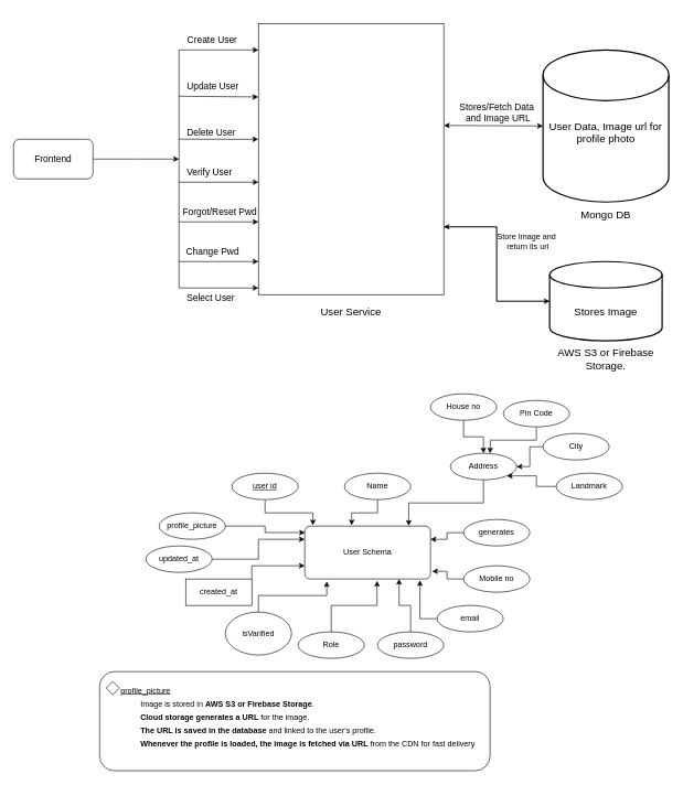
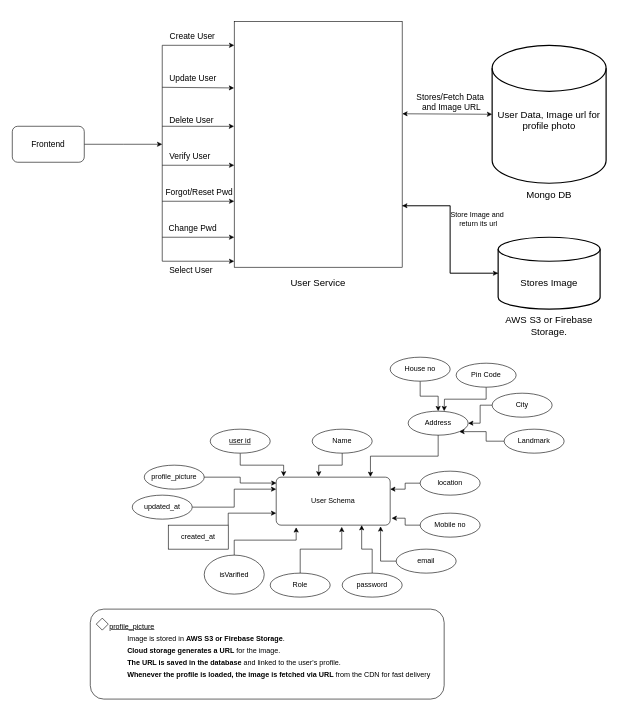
  <mxCell id="0" />
  <mxCell id="1" parent="0" />
  <mxCell id="2" value="&lt;div&gt;&lt;br&gt;&lt;/div&gt;&lt;div&gt;&lt;br&gt;&lt;/div&gt;&lt;div&gt;&lt;br&gt;&lt;/div&gt;&lt;div&gt;&lt;br&gt;&lt;/div&gt;&lt;div&gt;&lt;br&gt;&lt;/div&gt;&lt;div&gt;&lt;br&gt;&lt;/div&gt;&lt;div&gt;&lt;br&gt;&lt;/div&gt;&lt;div&gt;&lt;br&gt;&lt;/div&gt;&lt;div&gt;&lt;br&gt;&lt;/div&gt;&lt;div&gt;&lt;br&gt;&lt;/div&gt;&lt;div&gt;&lt;br&gt;&lt;/div&gt;&lt;div&gt;&lt;br&gt;&lt;/div&gt;&lt;div&gt;&lt;br&gt;&lt;/div&gt;&lt;div&gt;&lt;br&gt;&lt;/div&gt;&lt;div&gt;&lt;br&gt;&lt;/div&gt;&lt;div&gt;&lt;br&gt;&lt;/div&gt;&lt;div&gt;&lt;br&gt;&lt;/div&gt;&lt;div&gt;&lt;br&gt;&lt;/div&gt;&lt;div&gt;&lt;br&gt;&lt;/div&gt;&lt;div&gt;&lt;br&gt;&lt;/div&gt;&lt;div&gt;&lt;br&gt;&lt;/div&gt;&lt;div&gt;&lt;br&gt;&lt;/div&gt;&lt;div&gt;&lt;br&gt;&lt;/div&gt;&lt;div&gt;&lt;br&gt;&lt;/div&gt;&lt;div&gt;&lt;br&gt;&lt;/div&gt;&lt;div&gt;&lt;br&gt;&lt;/div&gt;&lt;div&gt;&lt;br&gt;&lt;/div&gt;&lt;div&gt;&lt;br&gt;&lt;/div&gt;&lt;div&gt;&lt;br&gt;&lt;/div&gt;&lt;div&gt;&lt;br&gt;&lt;/div&gt;&lt;div&gt;&lt;br&gt;&lt;/div&gt;&lt;div&gt;&lt;br&gt;&lt;/div&gt;&lt;div&gt;&lt;font size=&quot;3&quot;&gt;User Service&lt;/font&gt;&lt;/div&gt;" style="rounded=0;whiteSpace=wrap;html=1;" vertex="1" parent="1"><mxGeometry x="390" y="20" width="280" height="410" as="geometry" /></mxCell>
  <mxCell id="3" value="&lt;div&gt;&lt;font size=&quot;3&quot;&gt;&lt;br&gt;&lt;/font&gt;&lt;/div&gt;&lt;font size=&quot;3&quot;&gt;&lt;div&gt;&lt;font size=&quot;3&quot;&gt;&lt;br&gt;&lt;/font&gt;&lt;/div&gt;&lt;div&gt;&lt;font size=&quot;3&quot;&gt;&lt;br&gt;&lt;/font&gt;&lt;/div&gt;&lt;div&gt;&lt;font size=&quot;3&quot;&gt;&lt;br&gt;&lt;/font&gt;&lt;/div&gt;&lt;div&gt;&lt;font size=&quot;3&quot;&gt;&lt;br&gt;&lt;/font&gt;&lt;/div&gt;&lt;div&gt;&lt;font size=&quot;3&quot;&gt;&lt;br&gt;&lt;/font&gt;&lt;/div&gt;&lt;div&gt;&lt;br&gt;&lt;/div&gt;&lt;div&gt;User Data,&amp;nbsp;&lt;span style=&quot;background-color: transparent; color: light-dark(rgb(0, 0, 0), rgb(255, 255, 255));&quot;&gt;Image url for profile photo&lt;/span&gt;&lt;/div&gt;&lt;div&gt;&lt;font size=&quot;3&quot;&gt;&lt;br&gt;&lt;/font&gt;&lt;/div&gt;&lt;div&gt;&lt;font size=&quot;3&quot;&gt;&lt;br&gt;&lt;/font&gt;&lt;/div&gt;&lt;div&gt;&lt;font size=&quot;3&quot;&gt;&lt;br&gt;&lt;/font&gt;&lt;/div&gt;&lt;div&gt;&lt;font size=&quot;3&quot;&gt;&lt;br&gt;&lt;/font&gt;&lt;/div&gt;&lt;div&gt;&lt;font size=&quot;3&quot;&gt;&lt;br&gt;&lt;/font&gt;&lt;/div&gt;&lt;div&gt;&lt;span style=&quot;background-color: transparent; color: light-dark(rgb(0, 0, 0), rgb(255, 255, 255));&quot;&gt;Mongo DB&lt;/span&gt;&lt;/div&gt;&lt;/font&gt;" style="strokeWidth=2;html=1;shape=mxgraph.flowchart.database;whiteSpace=wrap;" vertex="1" parent="1"><mxGeometry x="820" y="60" width="190" height="230" as="geometry" /></mxCell>
  <mxCell id="4" value="" style="endArrow=classic;startArrow=classic;html=1;rounded=0;entryX=0;entryY=0.5;entryDx=0;entryDy=0;entryPerimeter=0;exitX=1.001;exitY=0.376;exitDx=0;exitDy=0;exitPerimeter=0;" edge="1" parent="1" source="2" target="3"><mxGeometry width="50" height="50" relative="1" as="geometry"><mxPoint x="623" y="175" as="sourcePoint" /><mxPoint x="790" y="350" as="targetPoint" /></mxGeometry></mxCell>
  <mxCell id="5" value="User Schema" style="rounded=1;arcSize=10;whiteSpace=wrap;html=1;align=center;" vertex="1" parent="1"><mxGeometry x="460" y="780" width="190" height="80" as="geometry" /></mxCell>
  <mxCell id="6" style="edgeStyle=orthogonalEdgeStyle;rounded=0;orthogonalLoop=1;jettySize=auto;html=1;exitX=0.5;exitY=1;exitDx=0;exitDy=0;entryX=0.065;entryY=-0.015;entryDx=0;entryDy=0;entryPerimeter=0;" edge="1" parent="1" source="7" target="5"><mxGeometry relative="1" as="geometry" /></mxCell>
  <mxCell id="7" value="&lt;u&gt;user id&lt;/u&gt;" style="ellipse;whiteSpace=wrap;html=1;align=center;" vertex="1" parent="1"><mxGeometry x="350" y="700" width="100" height="40" as="geometry" /></mxCell>
  <mxCell id="8" value="Name" style="ellipse;whiteSpace=wrap;html=1;align=center;" vertex="1" parent="1"><mxGeometry x="520" y="700" width="100" height="40" as="geometry" /></mxCell>
  <mxCell id="9" style="edgeStyle=orthogonalEdgeStyle;rounded=0;orthogonalLoop=1;jettySize=auto;html=1;exitX=0.5;exitY=1;exitDx=0;exitDy=0;entryX=0.373;entryY=-0.015;entryDx=0;entryDy=0;entryPerimeter=0;" edge="1" parent="1" source="8" target="5"><mxGeometry relative="1" as="geometry" /></mxCell>
  <mxCell id="10" value="Address" style="ellipse;whiteSpace=wrap;html=1;align=center;" vertex="1" parent="1"><mxGeometry x="680" y="670" width="100" height="40" as="geometry" /></mxCell>
  <mxCell id="11" value="Mobile no" style="ellipse;whiteSpace=wrap;html=1;align=center;" vertex="1" parent="1"><mxGeometry x="700" y="840" width="100" height="40" as="geometry" /></mxCell>
  <mxCell id="12" style="edgeStyle=orthogonalEdgeStyle;rounded=0;orthogonalLoop=1;jettySize=auto;html=1;exitX=0;exitY=0.5;exitDx=0;exitDy=0;entryX=1;entryY=0.25;entryDx=0;entryDy=0;" edge="1" parent="1" source="13" target="5"><mxGeometry relative="1" as="geometry" /></mxCell>
- <mxCell id="13" value="generates" style="ellipse;whiteSpace=wrap;html=1;align=center;" vertex="1" parent="1"><mxGeometry x="700" y="770" width="100" height="40" as="geometry" /></mxCell>
+ <mxCell id="13" value="location" style="ellipse;whiteSpace=wrap;html=1;align=center;" vertex="1" parent="1"><mxGeometry x="700" y="770" width="100" height="40" as="geometry" /></mxCell>
  <mxCell id="14" style="edgeStyle=orthogonalEdgeStyle;rounded=0;orthogonalLoop=1;jettySize=auto;html=1;exitX=0.5;exitY=1;exitDx=0;exitDy=0;entryX=0.5;entryY=0;entryDx=0;entryDy=0;" edge="1" parent="1" source="15" target="10"><mxGeometry relative="1" as="geometry" /></mxCell>
  <mxCell id="15" value="House no" style="ellipse;whiteSpace=wrap;html=1;align=center;" vertex="1" parent="1"><mxGeometry x="650" y="580" width="100" height="40" as="geometry" /></mxCell>
  <mxCell id="16" style="edgeStyle=orthogonalEdgeStyle;rounded=0;orthogonalLoop=1;jettySize=auto;html=1;exitX=0.5;exitY=1;exitDx=0;exitDy=0;" edge="1" parent="1" source="17"><mxGeometry relative="1" as="geometry"><mxPoint x="740" y="670" as="targetPoint" /></mxGeometry></mxCell>
  <mxCell id="17" value="Pin Code" style="ellipse;whiteSpace=wrap;html=1;align=center;" vertex="1" parent="1"><mxGeometry x="760" y="590" width="100" height="40" as="geometry" /></mxCell>
  <mxCell id="18" style="edgeStyle=orthogonalEdgeStyle;rounded=0;orthogonalLoop=1;jettySize=auto;html=1;exitX=0;exitY=0.5;exitDx=0;exitDy=0;entryX=1;entryY=0.5;entryDx=0;entryDy=0;" edge="1" parent="1" source="19" target="10"><mxGeometry relative="1" as="geometry" /></mxCell>
  <mxCell id="19" value="City" style="ellipse;whiteSpace=wrap;html=1;align=center;" vertex="1" parent="1"><mxGeometry x="820" y="640" width="100" height="40" as="geometry" /></mxCell>
  <mxCell id="20" style="edgeStyle=orthogonalEdgeStyle;rounded=0;orthogonalLoop=1;jettySize=auto;html=1;exitX=0;exitY=0.5;exitDx=0;exitDy=0;entryX=1;entryY=1;entryDx=0;entryDy=0;" edge="1" parent="1" source="21" target="10"><mxGeometry relative="1" as="geometry" /></mxCell>
  <mxCell id="21" value="Landm&lt;span style=&quot;background-color: transparent; color: light-dark(rgb(0, 0, 0), rgb(255, 255, 255));&quot;&gt;ark&lt;/span&gt;" style="ellipse;whiteSpace=wrap;html=1;align=center;" vertex="1" parent="1"><mxGeometry x="840" y="700" width="100" height="40" as="geometry" /></mxCell>
  <mxCell id="22" style="edgeStyle=orthogonalEdgeStyle;rounded=0;orthogonalLoop=1;jettySize=auto;html=1;exitX=0.5;exitY=1;exitDx=0;exitDy=0;entryX=0.827;entryY=-0.005;entryDx=0;entryDy=0;entryPerimeter=0;" edge="1" parent="1" source="10" target="5"><mxGeometry relative="1" as="geometry" /></mxCell>
  <mxCell id="23" style="edgeStyle=orthogonalEdgeStyle;rounded=0;orthogonalLoop=1;jettySize=auto;html=1;exitX=0;exitY=0.5;exitDx=0;exitDy=0;entryX=1.013;entryY=0.855;entryDx=0;entryDy=0;entryPerimeter=0;" edge="1" parent="1" source="11" target="5"><mxGeometry relative="1" as="geometry" /></mxCell>
  <mxCell id="24" value="email" style="ellipse;whiteSpace=wrap;html=1;align=center;" vertex="1" parent="1"><mxGeometry x="660" y="900" width="100" height="40" as="geometry" /></mxCell>
  <mxCell id="25" style="edgeStyle=orthogonalEdgeStyle;rounded=0;orthogonalLoop=1;jettySize=auto;html=1;exitX=0.5;exitY=0;exitDx=0;exitDy=0;entryX=0.75;entryY=1;entryDx=0;entryDy=0;" edge="1" parent="1" source="26" target="5"><mxGeometry relative="1" as="geometry" /></mxCell>
  <mxCell id="26" value="password" style="ellipse;whiteSpace=wrap;html=1;align=center;" vertex="1" parent="1"><mxGeometry x="570" y="940" width="100" height="40" as="geometry" /></mxCell>
  <mxCell id="27" value="Role" style="ellipse;whiteSpace=wrap;html=1;align=center;" vertex="1" parent="1"><mxGeometry x="450" y="940" width="100" height="40" as="geometry" /></mxCell>
  <mxCell id="28" value="isVarified" style="ellipse;whiteSpace=wrap;html=1;align=center;" vertex="1" parent="1"><mxGeometry x="340" y="910" width="100" height="65" as="geometry" /></mxCell>
  <mxCell id="29" style="edgeStyle=orthogonalEdgeStyle;rounded=0;orthogonalLoop=1;jettySize=auto;html=1;exitX=1;exitY=0;exitDx=0;exitDy=0;entryX=0;entryY=0.75;entryDx=0;entryDy=0;" edge="1" parent="1" source="30" target="5"><mxGeometry relative="1" as="geometry" /></mxCell>
  <mxCell id="30" value="created_at" style="whiteSpace=wrap;html=1;align=center;rounded=0;" vertex="1" parent="1"><mxGeometry x="280" y="860" width="100" height="40" as="geometry" /></mxCell>
  <mxCell id="31" style="edgeStyle=orthogonalEdgeStyle;rounded=0;orthogonalLoop=1;jettySize=auto;html=1;exitX=1;exitY=0.5;exitDx=0;exitDy=0;entryX=0;entryY=0.25;entryDx=0;entryDy=0;" edge="1" parent="1" source="32" target="5"><mxGeometry relative="1" as="geometry" /></mxCell>
  <mxCell id="32" value="updated_at" style="ellipse;whiteSpace=wrap;html=1;align=center;" vertex="1" parent="1"><mxGeometry x="220" y="810" width="100" height="40" as="geometry" /></mxCell>
  <mxCell id="33" style="edgeStyle=orthogonalEdgeStyle;rounded=0;orthogonalLoop=1;jettySize=auto;html=1;exitX=0;exitY=0.5;exitDx=0;exitDy=0;entryX=0.916;entryY=1.025;entryDx=0;entryDy=0;entryPerimeter=0;" edge="1" parent="1" source="24" target="5"><mxGeometry relative="1" as="geometry" /></mxCell>
  <mxCell id="34" style="edgeStyle=orthogonalEdgeStyle;rounded=0;orthogonalLoop=1;jettySize=auto;html=1;exitX=0.5;exitY=0;exitDx=0;exitDy=0;entryX=0.575;entryY=1.035;entryDx=0;entryDy=0;entryPerimeter=0;" edge="1" parent="1" source="27" target="5"><mxGeometry relative="1" as="geometry" /></mxCell>
  <mxCell id="35" style="edgeStyle=orthogonalEdgeStyle;rounded=0;orthogonalLoop=1;jettySize=auto;html=1;exitX=0.5;exitY=0;exitDx=0;exitDy=0;entryX=0.175;entryY=1.045;entryDx=0;entryDy=0;entryPerimeter=0;" edge="1" parent="1" source="28" target="5"><mxGeometry relative="1" as="geometry" /></mxCell>
  <mxCell id="36" style="edgeStyle=orthogonalEdgeStyle;rounded=0;orthogonalLoop=1;jettySize=auto;html=1;exitX=1;exitY=0.5;exitDx=0;exitDy=0;" edge="1" parent="1" source="37"><mxGeometry relative="1" as="geometry"><mxPoint x="270" y="225" as="targetPoint" /></mxGeometry></mxCell>
  <mxCell id="37" value="&lt;font style=&quot;font-size: 14px;&quot;&gt;Frontend&lt;/font&gt;" style="rounded=1;whiteSpace=wrap;html=1;" vertex="1" parent="1"><mxGeometry x="20" y="195" width="120" height="60" as="geometry" /></mxCell>
  <mxCell id="38" value="" style="endArrow=none;html=1;rounded=0;" edge="1" parent="1"><mxGeometry width="50" height="50" relative="1" as="geometry"><mxPoint x="270" y="420" as="sourcePoint" /><mxPoint x="270" y="60" as="targetPoint" /></mxGeometry></mxCell>
  <mxCell id="39" value="" style="endArrow=classic;html=1;rounded=0;" edge="1" parent="1"><mxGeometry width="50" height="50" relative="1" as="geometry"><mxPoint x="270" y="60" as="sourcePoint" /><mxPoint x="390" y="60" as="targetPoint" /></mxGeometry></mxCell>
  <mxCell id="40" value="&lt;font style=&quot;font-size: 14px;&quot;&gt;Create User&lt;/font&gt;" style="text;html=1;align=center;verticalAlign=middle;resizable=0;points=[];autosize=1;strokeColor=none;fillColor=none;" vertex="1" parent="1"><mxGeometry x="270" y="30" width="100" height="30" as="geometry" /></mxCell>
  <mxCell id="41" value="" style="endArrow=classic;html=1;rounded=0;entryX=-0.001;entryY=0.271;entryDx=0;entryDy=0;entryPerimeter=0;" edge="1" parent="1" target="2"><mxGeometry width="50" height="50" relative="1" as="geometry"><mxPoint x="270" y="130" as="sourcePoint" /><mxPoint x="380" y="130" as="targetPoint" /></mxGeometry></mxCell>
  <mxCell id="42" value="&lt;span style=&quot;color: rgb(0, 0, 0); font-family: Helvetica; font-size: 14px; font-style: normal; font-variant-ligatures: normal; font-variant-caps: normal; font-weight: 400; letter-spacing: normal; orphans: 2; text-align: center; text-indent: 0px; text-transform: none; widows: 2; word-spacing: 0px; -webkit-text-stroke-width: 0px; white-space: nowrap; background-color: rgb(255, 255, 255); text-decoration-thickness: initial; text-decoration-style: initial; text-decoration-color: initial; float: none; display: inline !important;&quot;&gt;Update User&lt;/span&gt;" style="text;whiteSpace=wrap;html=1;" vertex="1" parent="1"><mxGeometry x="280" y="100" width="110" height="40" as="geometry" /></mxCell>
  <mxCell id="43" value="&lt;div style=&quot;text-align: center;&quot;&gt;&lt;span style=&quot;background-color: transparent; color: light-dark(rgb(0, 0, 0), rgb(255, 255, 255)); font-size: 14px; text-wrap-mode: nowrap;&quot;&gt;Delete User&lt;/span&gt;&lt;/div&gt;" style="text;whiteSpace=wrap;html=1;" vertex="1" parent="1"><mxGeometry x="280" y="170" width="110" height="40" as="geometry" /></mxCell>
  <mxCell id="44" value="" style="endArrow=classic;html=1;rounded=0;entryX=-0.001;entryY=0.427;entryDx=0;entryDy=0;entryPerimeter=0;" edge="1" parent="1" target="2"><mxGeometry width="50" height="50" relative="1" as="geometry"><mxPoint x="270" y="195" as="sourcePoint" /><mxPoint x="380" y="195" as="targetPoint" /></mxGeometry></mxCell>
  <mxCell id="45" value="&lt;div style=&quot;text-align: center;&quot;&gt;&lt;span style=&quot;background-color: transparent; color: light-dark(rgb(0, 0, 0), rgb(255, 255, 255)); font-size: 14px; text-wrap-mode: nowrap;&quot;&gt;Verify User&lt;/span&gt;&lt;/div&gt;" style="text;whiteSpace=wrap;html=1;" vertex="1" parent="1"><mxGeometry x="280" y="230" width="110" height="40" as="geometry" /></mxCell>
  <mxCell id="46" value="" style="endArrow=classic;html=1;rounded=0;" edge="1" parent="1"><mxGeometry width="50" height="50" relative="1" as="geometry"><mxPoint x="270" y="260" as="sourcePoint" /><mxPoint x="390" y="260" as="targetPoint" /></mxGeometry></mxCell>
  <mxCell id="47" value="" style="endArrow=classic;html=1;rounded=0;" edge="1" parent="1"><mxGeometry width="50" height="50" relative="1" as="geometry"><mxPoint x="270" y="320" as="sourcePoint" /><mxPoint x="390" y="320" as="targetPoint" /></mxGeometry></mxCell>
  <mxCell id="48" value="" style="endArrow=classic;html=1;rounded=0;" edge="1" parent="1"><mxGeometry width="50" height="50" relative="1" as="geometry"><mxPoint x="270" y="380" as="sourcePoint" /><mxPoint x="390" y="380" as="targetPoint" /></mxGeometry></mxCell>
  <mxCell id="49" value="&lt;div style=&quot;text-align: center;&quot;&gt;&lt;span style=&quot;background-color: transparent; color: light-dark(rgb(0, 0, 0), rgb(255, 255, 255)); font-size: 14px; text-wrap-mode: nowrap;&quot;&gt;&amp;nbsp;Forgot/Reset Pwd&lt;/span&gt;&lt;/div&gt;" style="text;whiteSpace=wrap;html=1;" vertex="1" parent="1"><mxGeometry x="270" y="290" width="110" height="40" as="geometry" /></mxCell>
  <mxCell id="50" value="&lt;div style=&quot;text-align: center;&quot;&gt;&lt;span style=&quot;background-color: transparent; color: light-dark(rgb(0, 0, 0), rgb(255, 255, 255)); font-size: 14px; text-wrap-mode: nowrap;&quot;&gt;&amp;nbsp;Change Pwd&lt;/span&gt;&lt;/div&gt;" style="text;whiteSpace=wrap;html=1;" vertex="1" parent="1"><mxGeometry x="275" y="350" width="110" height="40" as="geometry" /></mxCell>
  <mxCell id="51" value="profile_picture" style="ellipse;whiteSpace=wrap;html=1;align=center;" vertex="1" parent="1"><mxGeometry x="240" y="760" width="100" height="40" as="geometry" /></mxCell>
  <mxCell id="52" style="edgeStyle=orthogonalEdgeStyle;rounded=0;orthogonalLoop=1;jettySize=auto;html=1;exitX=1;exitY=0.5;exitDx=0;exitDy=0;entryX=0.002;entryY=0.123;entryDx=0;entryDy=0;entryPerimeter=0;" edge="1" parent="1" source="51" target="5"><mxGeometry relative="1" as="geometry" /></mxCell>
  <mxCell id="53" value="&lt;span style=&quot;color: rgb(0, 0, 0); font-family: Helvetica; font-size: 12px; font-style: normal; font-variant-ligatures: normal; font-variant-caps: normal; font-weight: 400; letter-spacing: normal; orphans: 2; text-align: center; text-indent: 0px; text-transform: none; widows: 2; word-spacing: 0px; -webkit-text-stroke-width: 0px; white-space: normal; background-color: rgb(255, 255, 255); text-decoration-thickness: initial; text-decoration-style: initial; text-decoration-color: initial; float: none; display: inline !important;&quot;&gt;&lt;u&gt;profile_picture&lt;/u&gt;&lt;/span&gt;" style="text;whiteSpace=wrap;html=1;" vertex="1" parent="1"><mxGeometry x="180" y="1015" width="110" height="40" as="geometry" /></mxCell>
  <mxCell id="54" value="Image is stored in &lt;strong&gt;AWS S3 or Firebase Storage&lt;/strong&gt;." style="text;whiteSpace=wrap;html=1;" vertex="1" parent="1"><mxGeometry x="210" y="1035" width="300" height="40" as="geometry" /></mxCell>
  <mxCell id="55" value="&lt;strong style=&quot;forced-color-adjust: none; color: rgb(0, 0, 0); font-family: Helvetica; font-size: 12px; font-style: normal; font-variant-ligatures: normal; font-variant-caps: normal; letter-spacing: normal; orphans: 2; text-align: left; text-indent: 0px; text-transform: none; widows: 2; word-spacing: 0px; -webkit-text-stroke-width: 0px; white-space: normal; background-color: rgb(255, 255, 255); text-decoration-thickness: initial; text-decoration-style: initial; text-decoration-color: initial;&quot;&gt;Cloud storage generates a URL&lt;/strong&gt;&lt;span style=&quot;color: rgb(0, 0, 0); font-family: Helvetica; font-size: 12px; font-style: normal; font-variant-ligatures: normal; font-variant-caps: normal; font-weight: 400; letter-spacing: normal; orphans: 2; text-align: left; text-indent: 0px; text-transform: none; widows: 2; word-spacing: 0px; -webkit-text-stroke-width: 0px; white-space: normal; background-color: rgb(255, 255, 255); text-decoration-thickness: initial; text-decoration-style: initial; text-decoration-color: initial; display: inline !important; float: none;&quot;&gt;&lt;span&gt;&amp;nbsp;&lt;/span&gt;for the image.&lt;/span&gt;" style="text;whiteSpace=wrap;html=1;" vertex="1" parent="1"><mxGeometry x="210" y="1055" width="290" height="40" as="geometry" /></mxCell>
  <mxCell id="56" value="&lt;strong&gt;The URL is saved in the database&lt;/strong&gt; and linked to the user's profile." style="text;whiteSpace=wrap;html=1;" vertex="1" parent="1"><mxGeometry x="210" y="1075" width="370" height="40" as="geometry" /></mxCell>
  <mxCell id="57" value="&lt;strong&gt;Whenever the profile is loaded, the image is fetched via URL&lt;/strong&gt; from the CDN for fast delivery" style="text;whiteSpace=wrap;html=1;" vertex="1" parent="1"><mxGeometry x="210" y="1095" width="510" height="40" as="geometry" /></mxCell>
  <mxCell id="58" value="" style="rounded=1;whiteSpace=wrap;html=1;fillColor=none;" vertex="1" parent="1"><mxGeometry x="150" y="1000" width="590" height="150" as="geometry" /></mxCell>
  <mxCell id="59" value="" style="rhombus;whiteSpace=wrap;html=1;" vertex="1" parent="1"><mxGeometry x="160" y="1015" width="20" height="20" as="geometry" /></mxCell>
  <mxCell id="60" value="" style="endArrow=classic;html=1;rounded=0;" edge="1" parent="1"><mxGeometry width="50" height="50" relative="1" as="geometry"><mxPoint x="270" y="420" as="sourcePoint" /><mxPoint x="390" y="420" as="targetPoint" /></mxGeometry></mxCell>
  <mxCell id="61" value="&lt;div style=&quot;text-align: center;&quot;&gt;&lt;span style=&quot;background-color: transparent; color: light-dark(rgb(0, 0, 0), rgb(255, 255, 255)); font-size: 14px; text-wrap-mode: nowrap;&quot;&gt;Select User&lt;/span&gt;&lt;/div&gt;" style="text;whiteSpace=wrap;html=1;" vertex="1" parent="1"><mxGeometry x="280" y="420" width="110" height="40" as="geometry" /></mxCell>
  <mxCell id="62" style="edgeStyle=orthogonalEdgeStyle;rounded=0;orthogonalLoop=1;jettySize=auto;html=1;exitX=0;exitY=0.5;exitDx=0;exitDy=0;exitPerimeter=0;entryX=1;entryY=0.75;entryDx=0;entryDy=0;" edge="1" parent="1" source="63" target="2"><mxGeometry relative="1" as="geometry" /></mxCell>
  <mxCell id="63" value="&lt;font style=&quot;font-size: 14px;&quot;&gt;&lt;span style=&quot;white-space: pre;&quot;&gt;&#09;&lt;/span&gt;&lt;span style=&quot;white-space: pre;&quot;&gt;&#09;&lt;/span&gt;&lt;/font&gt;&lt;div&gt;&lt;font size=&quot;3&quot;&gt;&lt;br&gt;&lt;/font&gt;&lt;/div&gt;&lt;div&gt;&lt;font size=&quot;3&quot;&gt;&lt;br&gt;&lt;/font&gt;&lt;/div&gt;&lt;div&gt;&lt;font size=&quot;3&quot;&gt;&lt;br&gt;&lt;/font&gt;&lt;/div&gt;&lt;div&gt;&lt;font size=&quot;3&quot;&gt;&lt;br&gt;&lt;/font&gt;&lt;/div&gt;&lt;div&gt;&lt;font size=&quot;3&quot;&gt;&lt;br&gt;&lt;/font&gt;&lt;/div&gt;&lt;div&gt;&lt;font size=&quot;3&quot;&gt;Stores Image&lt;/font&gt;&lt;/div&gt;&lt;div&gt;&lt;br&gt;&lt;/div&gt;&lt;div&gt;&lt;br&gt;&lt;/div&gt;&lt;div&gt;&lt;br&gt;&lt;/div&gt;&lt;div&gt;&lt;font size=&quot;3&quot;&gt;AWS S3 or Firebase Storage.&lt;/font&gt;&lt;/div&gt;" style="strokeWidth=2;html=1;shape=mxgraph.flowchart.database;whiteSpace=wrap;" vertex="1" parent="1"><mxGeometry x="830" y="380" width="170" height="120" as="geometry" /></mxCell>
  <mxCell id="64" value="&lt;font style=&quot;font-size: 14px;&quot;&gt;Stores/Fetch Data&lt;/font&gt;&lt;div&gt;&lt;font style=&quot;font-size: 14px;&quot;&gt;&amp;nbsp;and&amp;nbsp;&lt;/font&gt;&lt;span style=&quot;font-size: 14px; background-color: transparent; color: light-dark(rgb(0, 0, 0), rgb(255, 255, 255));&quot;&gt;Image URL&lt;/span&gt;&lt;/div&gt;" style="text;html=1;align=center;verticalAlign=middle;resizable=0;points=[];autosize=1;strokeColor=none;fillColor=none;" vertex="1" parent="1"><mxGeometry x="680" y="130" width="140" height="50" as="geometry" /></mxCell>
  <mxCell id="65" style="edgeStyle=orthogonalEdgeStyle;rounded=0;orthogonalLoop=1;jettySize=auto;html=1;exitX=1;exitY=0.75;exitDx=0;exitDy=0;entryX=0;entryY=0.5;entryDx=0;entryDy=0;entryPerimeter=0;" edge="1" parent="1" source="2" target="63"><mxGeometry relative="1" as="geometry" /></mxCell>
  <mxCell id="66" value="Store Image and&lt;div&gt;&amp;nbsp;return its url&lt;/div&gt;" style="text;html=1;align=center;verticalAlign=middle;resizable=0;points=[];autosize=1;strokeColor=none;fillColor=none;" vertex="1" parent="1"><mxGeometry x="740" y="330" width="110" height="40" as="geometry" /></mxCell>
